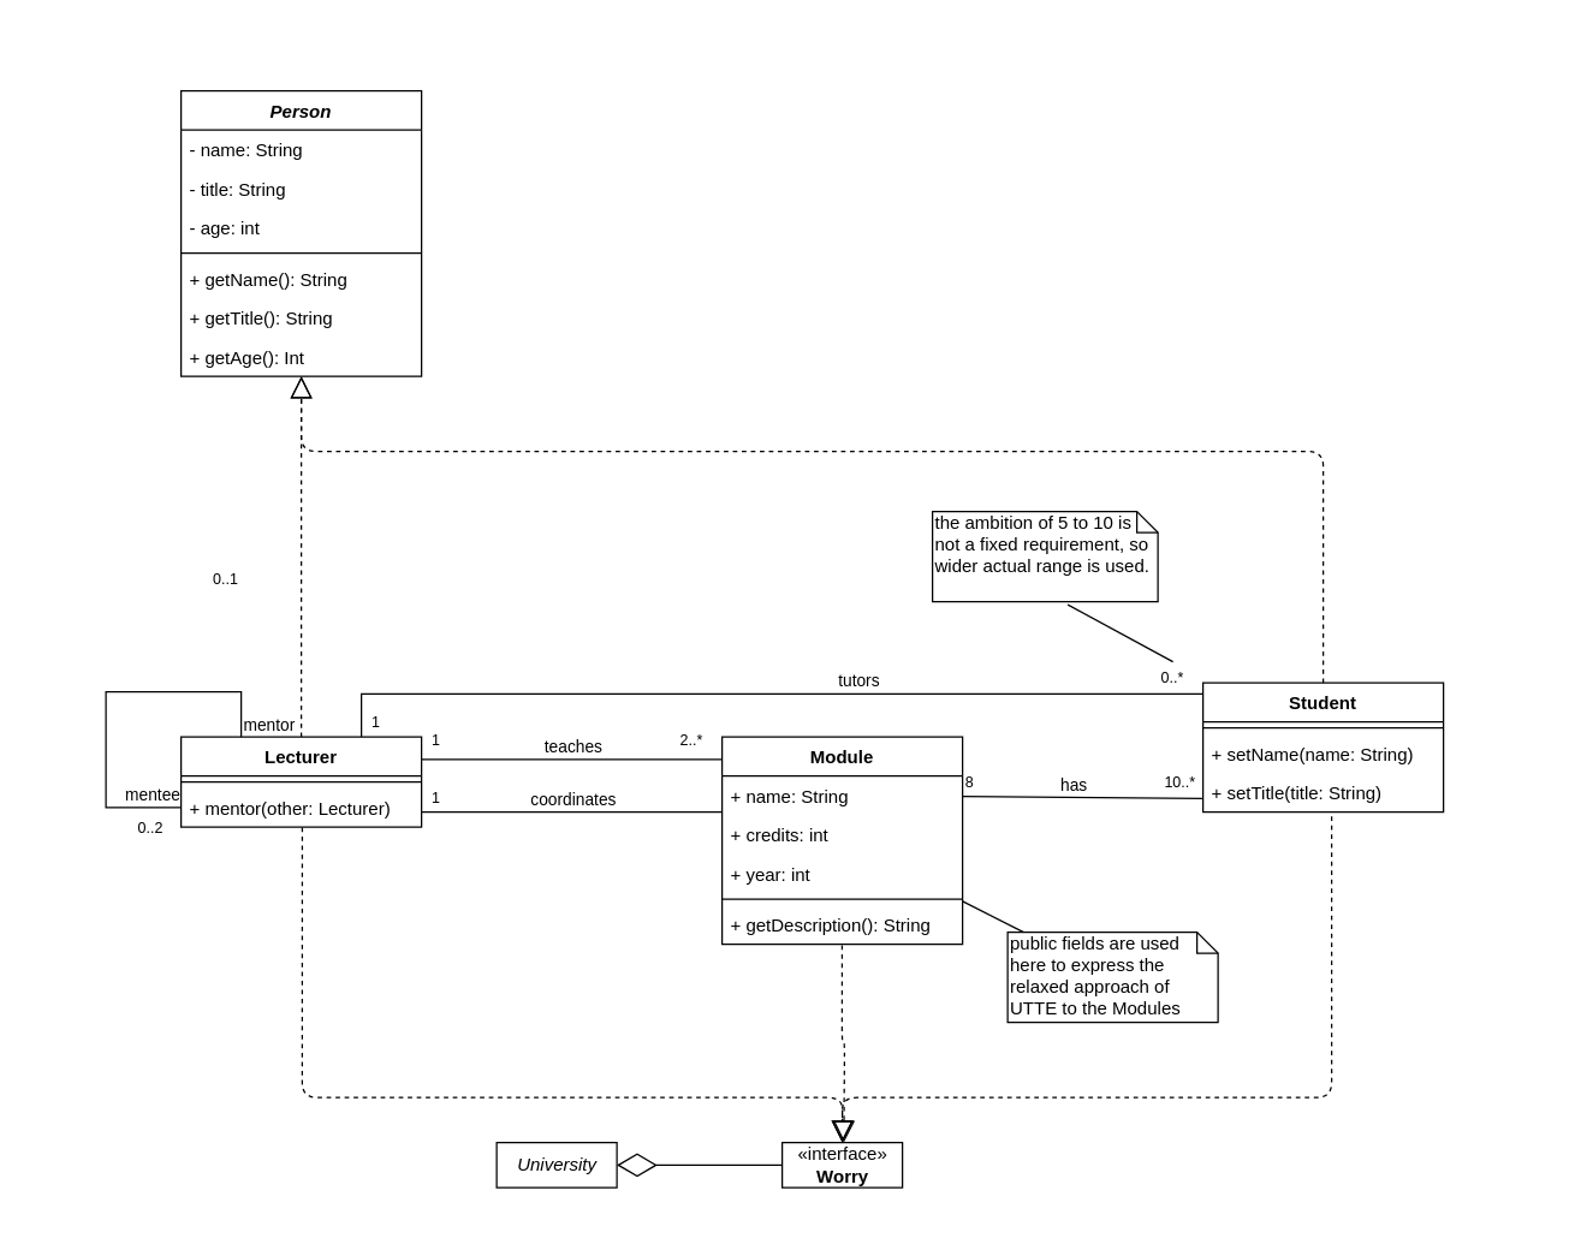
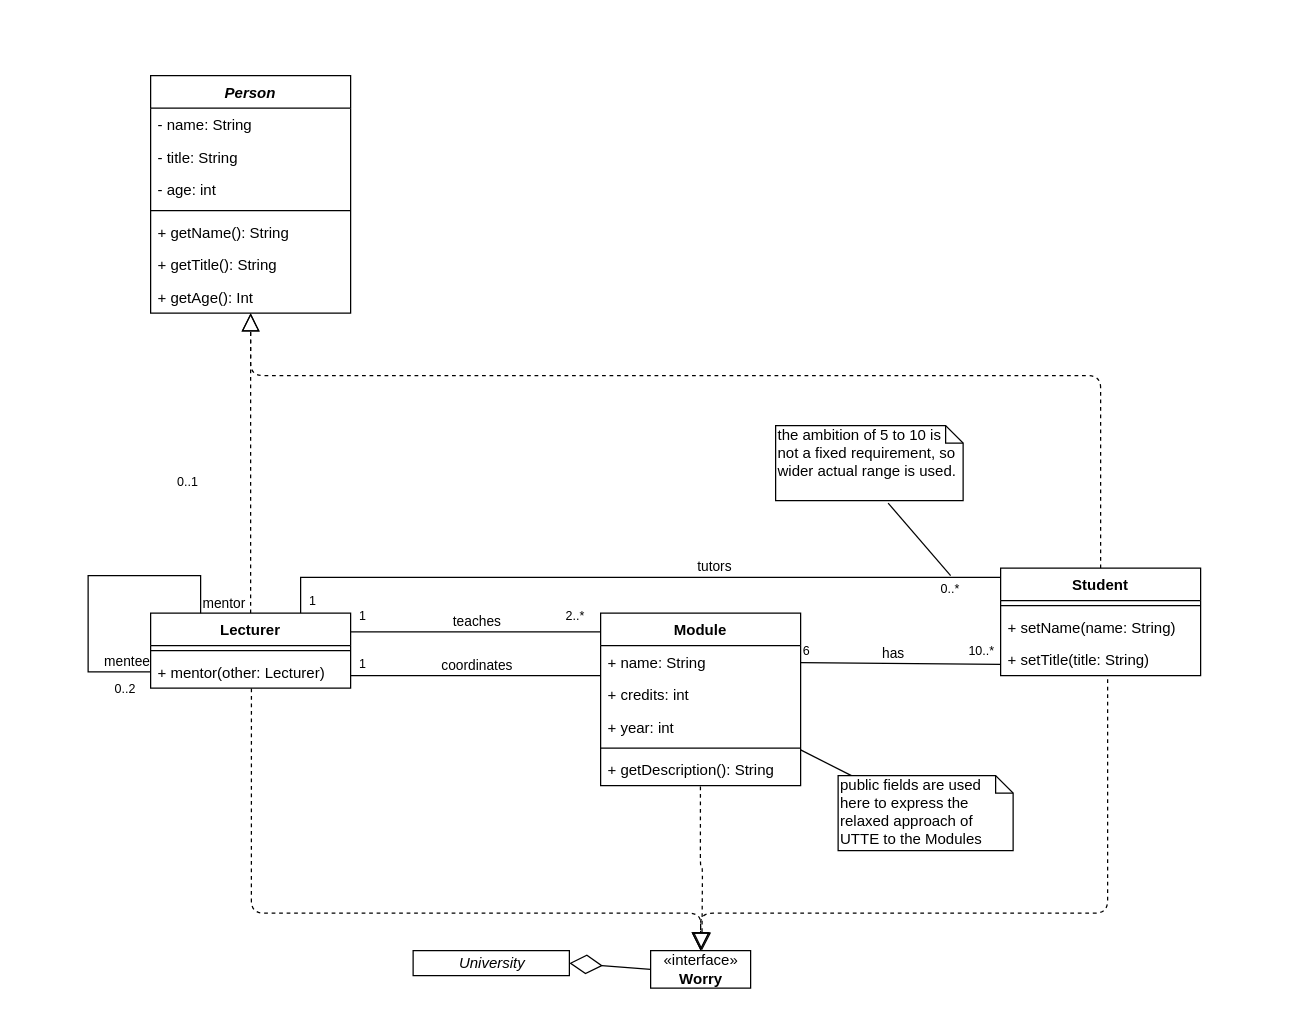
  <mxCell id="0" />
  <mxCell id="1" parent="0" />
  <mxCell id="2" value="«interface»&lt;br&gt;&lt;b&gt;Worry&lt;/b&gt;" style="html=1;" vertex="1" parent="1"><mxGeometry x="520" y="760" width="80" height="30" as="geometry" /></mxCell>
- <mxCell id="3" value="&lt;i&gt;University&lt;/i&gt;" style="html=1;" vertex="1" parent="1"><mxGeometry x="330" y="760" width="80" height="30" as="geometry" /></mxCell>
+ <mxCell id="3" value="&lt;i&gt;University&lt;/i&gt;" style="html=1;" vertex="1" parent="1"><mxGeometry x="330" y="760" width="125" height="20" as="geometry" /></mxCell>
  <mxCell id="4" value="" style="endArrow=diamondThin;endFill=0;endSize=24;html=1;entryX=1;entryY=0.5;entryDx=0;entryDy=0;exitX=0;exitY=0.5;exitDx=0;exitDy=0;" edge="1" parent="1" source="2" target="3"><mxGeometry width="160" relative="1" as="geometry"><mxPoint x="380" y="1290" as="sourcePoint" /><mxPoint x="540" y="1290" as="targetPoint" /></mxGeometry></mxCell>
  <mxCell id="5" style="rounded=0;orthogonalLoop=1;jettySize=auto;html=1;endArrow=none;endFill=0;" edge="1" parent="1" source="6" target="28"><mxGeometry relative="1" as="geometry" /></mxCell>
  <mxCell id="6" value="public fields are used here to express the relaxed approach of UTTE to the Modules" style="shape=note;whiteSpace=wrap;html=1;size=14;verticalAlign=top;align=left;spacingTop=-6;" vertex="1" parent="1"><mxGeometry x="670" y="620" width="140" height="60" as="geometry" /></mxCell>
  <mxCell id="7" value="&lt;font style=&quot;font-size: 10px&quot;&gt;0..2&lt;/font&gt;" style="text;html=1;strokeColor=none;fillColor=none;align=center;verticalAlign=middle;whiteSpace=wrap;rounded=0;" vertex="1" parent="1"><mxGeometry x="80" y="540" width="40" height="20" as="geometry" /></mxCell>
  <mxCell id="8" value="&lt;font style=&quot;font-size: 10px&quot;&gt;0..1&lt;/font&gt;" style="text;html=1;strokeColor=none;fillColor=none;align=center;verticalAlign=middle;whiteSpace=wrap;rounded=0;" vertex="1" parent="1"><mxGeometry x="130" y="375" width="40" height="20" as="geometry" /></mxCell>
  <mxCell id="9" style="edgeStyle=none;rounded=0;orthogonalLoop=1;jettySize=auto;html=1;entryX=1;entryY=0.25;entryDx=0;entryDy=0;endArrow=none;endFill=0;" edge="1" parent="1" target="34"><mxGeometry relative="1" as="geometry"><mxPoint x="480" y="505" as="sourcePoint" /></mxGeometry></mxCell>
  <mxCell id="10" value="teaches" style="edgeLabel;html=1;align=center;verticalAlign=middle;resizable=0;points=[];" vertex="1" connectable="0" parent="9"><mxGeometry x="-0.33" relative="1" as="geometry"><mxPoint x="-33" y="-9" as="offset" /></mxGeometry></mxCell>
  <mxCell id="11" style="edgeStyle=none;rounded=0;orthogonalLoop=1;jettySize=auto;html=1;entryX=1;entryY=0.25;entryDx=0;entryDy=0;endArrow=none;endFill=0;" edge="1" parent="1"><mxGeometry relative="1" as="geometry"><mxPoint x="480" y="540" as="sourcePoint" /><mxPoint x="280" y="540" as="targetPoint" /><Array as="points"><mxPoint x="390" y="540" /></Array></mxGeometry></mxCell>
  <mxCell id="12" value="coordinates" style="edgeLabel;html=1;align=center;verticalAlign=middle;resizable=0;points=[];" vertex="1" connectable="0" parent="11"><mxGeometry x="-0.33" relative="1" as="geometry"><mxPoint x="-33" y="-9" as="offset" /></mxGeometry></mxCell>
  <mxCell id="13" value="&lt;font style=&quot;font-size: 10px&quot;&gt;2..*&lt;/font&gt;" style="text;html=1;strokeColor=none;fillColor=none;align=center;verticalAlign=middle;whiteSpace=wrap;rounded=0;" vertex="1" parent="1"><mxGeometry x="440" y="482" width="40" height="20" as="geometry" /></mxCell>
  <mxCell id="14" value="&lt;font style=&quot;font-size: 10px&quot;&gt;1&lt;/font&gt;" style="text;html=1;strokeColor=none;fillColor=none;align=center;verticalAlign=middle;whiteSpace=wrap;rounded=0;" vertex="1" parent="1"><mxGeometry x="280" y="482" width="20" height="20" as="geometry" /></mxCell>
  <mxCell id="15" value="&lt;font style=&quot;font-size: 10px&quot;&gt;1&lt;/font&gt;" style="text;html=1;strokeColor=none;fillColor=none;align=center;verticalAlign=middle;whiteSpace=wrap;rounded=0;" vertex="1" parent="1"><mxGeometry x="280" y="520" width="20" height="20" as="geometry" /></mxCell>
  <mxCell id="16" style="edgeStyle=orthogonalEdgeStyle;rounded=0;orthogonalLoop=1;jettySize=auto;html=1;entryX=0.75;entryY=0;entryDx=0;entryDy=0;endArrow=none;endFill=0;exitX=0;exitY=0.085;exitDx=0;exitDy=0;exitPerimeter=0;" edge="1" parent="1" source="51" target="34"><mxGeometry relative="1" as="geometry"><mxPoint x="490" y="515" as="sourcePoint" /><mxPoint x="290" y="515" as="targetPoint" /></mxGeometry></mxCell>
  <mxCell id="17" value="tutors" style="edgeLabel;html=1;align=center;verticalAlign=middle;resizable=0;points=[];" vertex="1" connectable="0" parent="16"><mxGeometry x="-0.33" relative="1" as="geometry"><mxPoint x="-33" y="-9" as="offset" /></mxGeometry></mxCell>
  <mxCell id="18" value="the ambition of 5 to 10 is not a fixed requirement, so wider actual range is used." style="shape=note;whiteSpace=wrap;html=1;size=14;verticalAlign=top;align=left;spacingTop=-6;" vertex="1" parent="1"><mxGeometry x="620" y="340" width="150" height="60" as="geometry" /></mxCell>
- <mxCell id="19" value="&lt;font style=&quot;font-size: 10px&quot;&gt;0..*&lt;/font&gt;" style="text;html=1;strokeColor=none;fillColor=none;align=center;verticalAlign=middle;whiteSpace=wrap;rounded=0;" vertex="1" parent="1"><mxGeometry x="760" y="440" width="40" height="20" as="geometry" /></mxCell>
+ <mxCell id="19" value="&lt;font style=&quot;font-size: 10px&quot;&gt;0..*&lt;/font&gt;" style="text;html=1;strokeColor=none;fillColor=none;align=center;verticalAlign=middle;whiteSpace=wrap;rounded=0;" vertex="1" parent="1"><mxGeometry x="740" y="460" width="40" height="20" as="geometry" /></mxCell>
  <mxCell id="20" style="rounded=0;orthogonalLoop=1;jettySize=auto;html=1;endArrow=none;endFill=0;exitX=0.6;exitY=1.033;exitDx=0;exitDy=0;exitPerimeter=0;entryX=0.5;entryY=0;entryDx=0;entryDy=0;" edge="1" parent="1" source="18" target="19"><mxGeometry relative="1" as="geometry"><mxPoint x="735.455" y="660" as="sourcePoint" /><mxPoint x="650" y="613" as="targetPoint" /></mxGeometry></mxCell>
  <mxCell id="21" value="&lt;font style=&quot;font-size: 10px&quot;&gt;1&lt;/font&gt;" style="text;html=1;strokeColor=none;fillColor=none;align=center;verticalAlign=middle;whiteSpace=wrap;rounded=0;" vertex="1" parent="1"><mxGeometry x="240" y="470" width="20" height="20" as="geometry" /></mxCell>
  <mxCell id="22" style="edgeStyle=none;rounded=0;orthogonalLoop=1;jettySize=auto;html=1;endArrow=none;endFill=0;" edge="1" parent="1" target="29"><mxGeometry relative="1" as="geometry"><mxPoint x="800" y="531" as="sourcePoint" /><mxPoint x="642" y="536" as="targetPoint" /></mxGeometry></mxCell>
  <mxCell id="23" value="has" style="edgeLabel;html=1;align=center;verticalAlign=middle;resizable=0;points=[];" vertex="1" connectable="0" parent="22"><mxGeometry x="-0.33" relative="1" as="geometry"><mxPoint x="-33" y="-9" as="offset" /></mxGeometry></mxCell>
  <mxCell id="24" value="&lt;font style=&quot;font-size: 10px&quot;&gt;10..*&lt;/font&gt;" style="text;html=1;strokeColor=none;fillColor=none;align=center;verticalAlign=middle;whiteSpace=wrap;rounded=0;" vertex="1" parent="1"><mxGeometry x="770" y="510" width="30" height="20" as="geometry" /></mxCell>
- <mxCell id="25" value="&lt;span style=&quot;font-size: 10px&quot;&gt;8&lt;/span&gt;" style="text;html=1;strokeColor=none;fillColor=none;align=center;verticalAlign=middle;whiteSpace=wrap;rounded=0;" vertex="1" parent="1"><mxGeometry x="640" y="510" width="10" height="20" as="geometry" /></mxCell>
+ <mxCell id="25" value="&lt;span style=&quot;font-size: 10px&quot;&gt;6&lt;/span&gt;" style="text;html=1;strokeColor=none;fillColor=none;align=center;verticalAlign=middle;whiteSpace=wrap;rounded=0;" vertex="1" parent="1"><mxGeometry x="640" y="510" width="10" height="20" as="geometry" /></mxCell>
  <mxCell id="26" value="" style="endArrow=block;dashed=1;endFill=0;endSize=12;html=1;exitX=0.5;exitY=0;exitDx=0;exitDy=0;edgeStyle=orthogonalEdgeStyle;" edge="1" parent="1" source="34" target="43"><mxGeometry width="160" relative="1" as="geometry"><mxPoint x="390" y="210" as="sourcePoint" /><mxPoint x="610" y="140" as="targetPoint" /></mxGeometry></mxCell>
  <mxCell id="27" value="" style="endArrow=block;dashed=1;endFill=0;endSize=12;html=1;exitX=0.5;exitY=0;exitDx=0;exitDy=0;edgeStyle=orthogonalEdgeStyle;" edge="1" parent="1" source="51" target="43"><mxGeometry width="160" relative="1" as="geometry"><mxPoint x="210" y="560" as="sourcePoint" /><mxPoint x="80" y="430" as="targetPoint" /><Array as="points"><mxPoint x="880" y="300" /><mxPoint x="200" y="300" /></Array></mxGeometry></mxCell>
  <mxCell id="28" value="Module" style="swimlane;fontStyle=1;align=center;verticalAlign=top;childLayout=stackLayout;horizontal=1;startSize=26;horizontalStack=0;resizeParent=1;resizeParentMax=0;resizeLast=0;collapsible=1;marginBottom=0;" vertex="1" parent="1"><mxGeometry x="480" y="490" width="160" height="138" as="geometry" /></mxCell>
  <mxCell id="29" value="+ name: String" style="text;strokeColor=none;fillColor=none;align=left;verticalAlign=top;spacingLeft=4;spacingRight=4;overflow=hidden;rotatable=0;points=[[0,0.5],[1,0.5]];portConstraint=eastwest;" vertex="1" parent="28"><mxGeometry y="26" width="160" height="26" as="geometry" /></mxCell>
  <mxCell id="30" value="+ credits: int" style="text;strokeColor=none;fillColor=none;align=left;verticalAlign=top;spacingLeft=4;spacingRight=4;overflow=hidden;rotatable=0;points=[[0,0.5],[1,0.5]];portConstraint=eastwest;" vertex="1" parent="28"><mxGeometry y="52" width="160" height="26" as="geometry" /></mxCell>
  <mxCell id="31" value="+ year: int" style="text;strokeColor=none;fillColor=none;align=left;verticalAlign=top;spacingLeft=4;spacingRight=4;overflow=hidden;rotatable=0;points=[[0,0.5],[1,0.5]];portConstraint=eastwest;" vertex="1" parent="28"><mxGeometry y="78" width="160" height="26" as="geometry" /></mxCell>
  <mxCell id="32" value="" style="line;strokeWidth=1;fillColor=none;align=left;verticalAlign=middle;spacingTop=-1;spacingLeft=3;spacingRight=3;rotatable=0;labelPosition=right;points=[];portConstraint=eastwest;" vertex="1" parent="28"><mxGeometry y="104" width="160" height="8" as="geometry" /></mxCell>
  <mxCell id="33" value="+ getDescription(): String" style="text;strokeColor=none;fillColor=none;align=left;verticalAlign=top;spacingLeft=4;spacingRight=4;overflow=hidden;rotatable=0;points=[[0,0.5],[1,0.5]];portConstraint=eastwest;" vertex="1" parent="28"><mxGeometry y="112" width="160" height="26" as="geometry" /></mxCell>
  <mxCell id="34" value="Lecturer" style="swimlane;fontStyle=1;align=center;verticalAlign=top;childLayout=stackLayout;horizontal=1;startSize=26;horizontalStack=0;resizeParent=1;resizeParentMax=0;resizeLast=0;collapsible=1;marginBottom=0;" vertex="1" parent="1"><mxGeometry x="120" y="490" width="160" height="60" as="geometry" /></mxCell>
  <mxCell id="35" value="" style="line;strokeWidth=1;fillColor=none;align=left;verticalAlign=middle;spacingTop=-1;spacingLeft=3;spacingRight=3;rotatable=0;labelPosition=right;points=[];portConstraint=eastwest;" vertex="1" parent="34"><mxGeometry y="26" width="160" height="8" as="geometry" /></mxCell>
  <mxCell id="36" value="+ mentor(other: Lecturer)" style="text;strokeColor=none;fillColor=none;align=left;verticalAlign=top;spacingLeft=4;spacingRight=4;overflow=hidden;rotatable=0;points=[[0,0.5],[1,0.5]];portConstraint=eastwest;" vertex="1" parent="34"><mxGeometry y="34" width="160" height="26" as="geometry" /></mxCell>
  <mxCell id="37" value="" style="endArrow=none;html=1;edgeStyle=orthogonalEdgeStyle;entryX=0;entryY=0.5;entryDx=0;entryDy=0;exitX=0.25;exitY=0;exitDx=0;exitDy=0;rounded=0;" edge="1" parent="34" source="34" target="36"><mxGeometry relative="1" as="geometry"><mxPoint x="330" y="250" as="sourcePoint" /><mxPoint x="490" y="250" as="targetPoint" /><Array as="points"><mxPoint x="40" y="-30" /><mxPoint x="-50" y="-30" /><mxPoint x="-50" y="47" /></Array></mxGeometry></mxCell>
  <mxCell id="38" value="mentor" style="edgeLabel;resizable=0;html=1;align=left;verticalAlign=bottom;" connectable="0" vertex="1" parent="37"><mxGeometry x="-1" relative="1" as="geometry" /></mxCell>
  <mxCell id="39" value="mentee" style="edgeLabel;resizable=0;html=1;align=right;verticalAlign=bottom;" connectable="0" vertex="1" parent="37"><mxGeometry x="1" relative="1" as="geometry" /></mxCell>
  <mxCell id="40" value="" style="endArrow=block;dashed=1;endFill=0;endSize=12;html=1;exitX=0.504;exitY=1.013;exitDx=0;exitDy=0;edgeStyle=orthogonalEdgeStyle;entryX=0.5;entryY=0;entryDx=0;entryDy=0;exitPerimeter=0;" edge="1" parent="1" source="36" target="2"><mxGeometry width="160" relative="1" as="geometry"><mxPoint x="210" y="500" as="sourcePoint" /><mxPoint x="110" y="220" as="targetPoint" /><Array as="points"><mxPoint x="201" y="730" /><mxPoint x="560" y="730" /></Array></mxGeometry></mxCell>
  <mxCell id="41" value="" style="endArrow=block;dashed=1;endFill=0;endSize=12;html=1;edgeStyle=orthogonalEdgeStyle;exitX=0.499;exitY=1.026;exitDx=0;exitDy=0;exitPerimeter=0;" edge="1" parent="1" source="33"><mxGeometry width="160" relative="1" as="geometry"><mxPoint x="570" y="640" as="sourcePoint" /><mxPoint x="561" y="760" as="targetPoint" /></mxGeometry></mxCell>
  <mxCell id="42" value="" style="endArrow=block;dashed=1;endFill=0;endSize=12;html=1;edgeStyle=orthogonalEdgeStyle;exitX=0.535;exitY=1.115;exitDx=0;exitDy=0;exitPerimeter=0;" edge="1" parent="1" source="54"><mxGeometry width="160" relative="1" as="geometry"><mxPoint x="730" y="630" as="sourcePoint" /><mxPoint x="560" y="760" as="targetPoint" /><Array as="points"><mxPoint x="886" y="730" /><mxPoint x="560" y="730" /></Array></mxGeometry></mxCell>
  <mxCell id="43" value="Person" style="swimlane;fontStyle=3;align=center;verticalAlign=top;childLayout=stackLayout;horizontal=1;startSize=26;horizontalStack=0;resizeParent=1;resizeParentMax=0;resizeLast=0;collapsible=1;marginBottom=0;" vertex="1" parent="1"><mxGeometry x="120" y="60" width="160" height="190" as="geometry" /></mxCell>
  <mxCell id="44" value="- name: String" style="text;strokeColor=none;fillColor=none;align=left;verticalAlign=top;spacingLeft=4;spacingRight=4;overflow=hidden;rotatable=0;points=[[0,0.5],[1,0.5]];portConstraint=eastwest;" vertex="1" parent="43"><mxGeometry y="26" width="160" height="26" as="geometry" /></mxCell>
  <mxCell id="45" value="- title: String" style="text;strokeColor=none;fillColor=none;align=left;verticalAlign=top;spacingLeft=4;spacingRight=4;overflow=hidden;rotatable=0;points=[[0,0.5],[1,0.5]];portConstraint=eastwest;" vertex="1" parent="43"><mxGeometry y="52" width="160" height="26" as="geometry" /></mxCell>
  <mxCell id="46" value="- age: int" style="text;strokeColor=none;fillColor=none;align=left;verticalAlign=top;spacingLeft=4;spacingRight=4;overflow=hidden;rotatable=0;points=[[0,0.5],[1,0.5]];portConstraint=eastwest;" vertex="1" parent="43"><mxGeometry y="78" width="160" height="26" as="geometry" /></mxCell>
  <mxCell id="47" value="" style="line;strokeWidth=1;fillColor=none;align=left;verticalAlign=middle;spacingTop=-1;spacingLeft=3;spacingRight=3;rotatable=0;labelPosition=right;points=[];portConstraint=eastwest;" vertex="1" parent="43"><mxGeometry y="104" width="160" height="8" as="geometry" /></mxCell>
  <mxCell id="48" value="+ getName(): String" style="text;strokeColor=none;fillColor=none;align=left;verticalAlign=top;spacingLeft=4;spacingRight=4;overflow=hidden;rotatable=0;points=[[0,0.5],[1,0.5]];portConstraint=eastwest;" vertex="1" parent="43"><mxGeometry y="112" width="160" height="26" as="geometry" /></mxCell>
  <mxCell id="49" value="+ getTitle(): String" style="text;strokeColor=none;fillColor=none;align=left;verticalAlign=top;spacingLeft=4;spacingRight=4;overflow=hidden;rotatable=0;points=[[0,0.5],[1,0.5]];portConstraint=eastwest;" vertex="1" parent="43"><mxGeometry y="138" width="160" height="26" as="geometry" /></mxCell>
  <mxCell id="50" value="+ getAge(): Int" style="text;strokeColor=none;fillColor=none;align=left;verticalAlign=top;spacingLeft=4;spacingRight=4;overflow=hidden;rotatable=0;points=[[0,0.5],[1,0.5]];portConstraint=eastwest;" vertex="1" parent="43"><mxGeometry y="164" width="160" height="26" as="geometry" /></mxCell>
  <mxCell id="51" value="Student" style="swimlane;fontStyle=1;align=center;verticalAlign=top;childLayout=stackLayout;horizontal=1;startSize=26;horizontalStack=0;resizeParent=1;resizeParentMax=0;resizeLast=0;collapsible=1;marginBottom=0;" vertex="1" parent="1"><mxGeometry x="800" y="454" width="160" height="86" as="geometry" /></mxCell>
  <mxCell id="52" value="" style="line;strokeWidth=1;fillColor=none;align=left;verticalAlign=middle;spacingTop=-1;spacingLeft=3;spacingRight=3;rotatable=0;labelPosition=right;points=[];portConstraint=eastwest;" vertex="1" parent="51"><mxGeometry y="26" width="160" height="8" as="geometry" /></mxCell>
  <mxCell id="53" value="+ setName(name: String)" style="text;strokeColor=none;fillColor=none;align=left;verticalAlign=top;spacingLeft=4;spacingRight=4;overflow=hidden;rotatable=0;points=[[0,0.5],[1,0.5]];portConstraint=eastwest;" vertex="1" parent="51"><mxGeometry y="34" width="160" height="26" as="geometry" /></mxCell>
  <mxCell id="54" value="+ setTitle(title: String)" style="text;strokeColor=none;fillColor=none;align=left;verticalAlign=top;spacingLeft=4;spacingRight=4;overflow=hidden;rotatable=0;points=[[0,0.5],[1,0.5]];portConstraint=eastwest;" vertex="1" parent="51"><mxGeometry y="60" width="160" height="26" as="geometry" /></mxCell>
  <mxCell id="55" value="Title" style="text;align=center;fontStyle=1;verticalAlign=middle;spacingLeft=3;spacingRight=3;strokeColor=none;rotatable=0;points=[[0,0.5],[1,0.5]];portConstraint=eastwest;fontColor=#FFFFFF;" vertex="1" parent="1"><mxGeometry x="20" y="20" width="80" height="26" as="geometry" /></mxCell>
  <mxCell id="56" value="Title" style="text;align=center;fontStyle=1;verticalAlign=middle;spacingLeft=3;spacingRight=3;strokeColor=none;rotatable=0;points=[[0,0.5],[1,0.5]];portConstraint=eastwest;fontColor=#FFFFFF;" vertex="1" parent="1"><mxGeometry x="950" y="780" width="80" height="26" as="geometry" /></mxCell>
